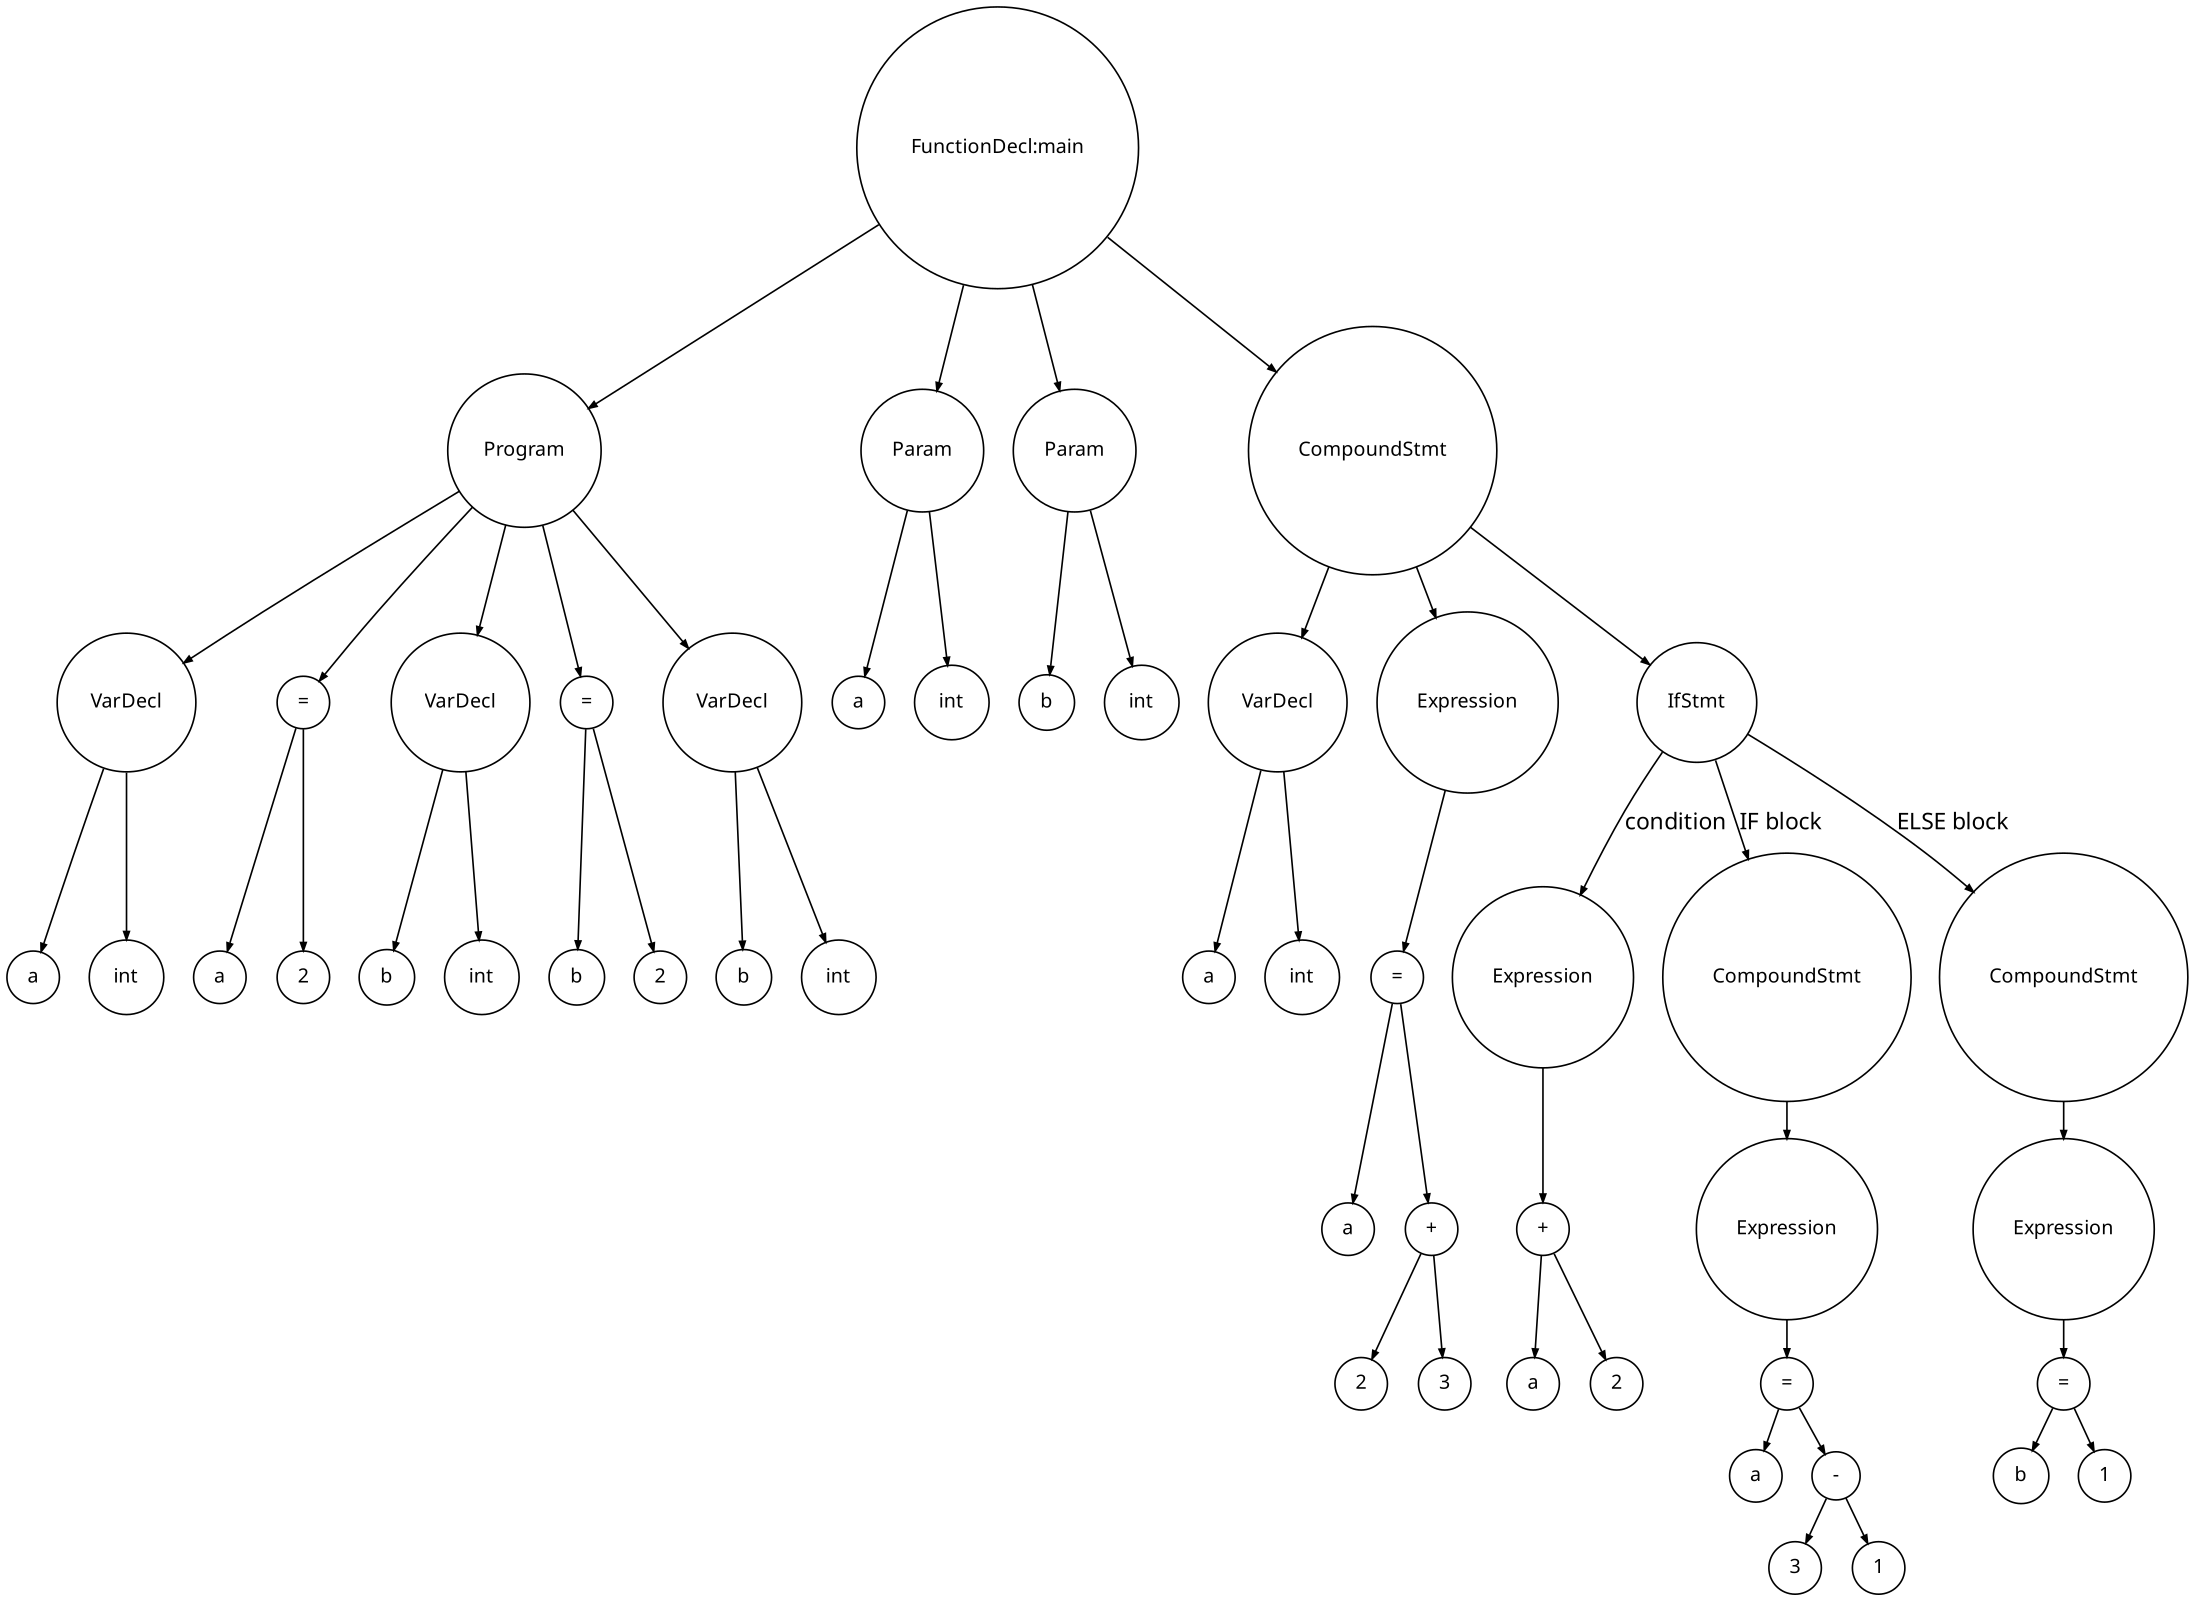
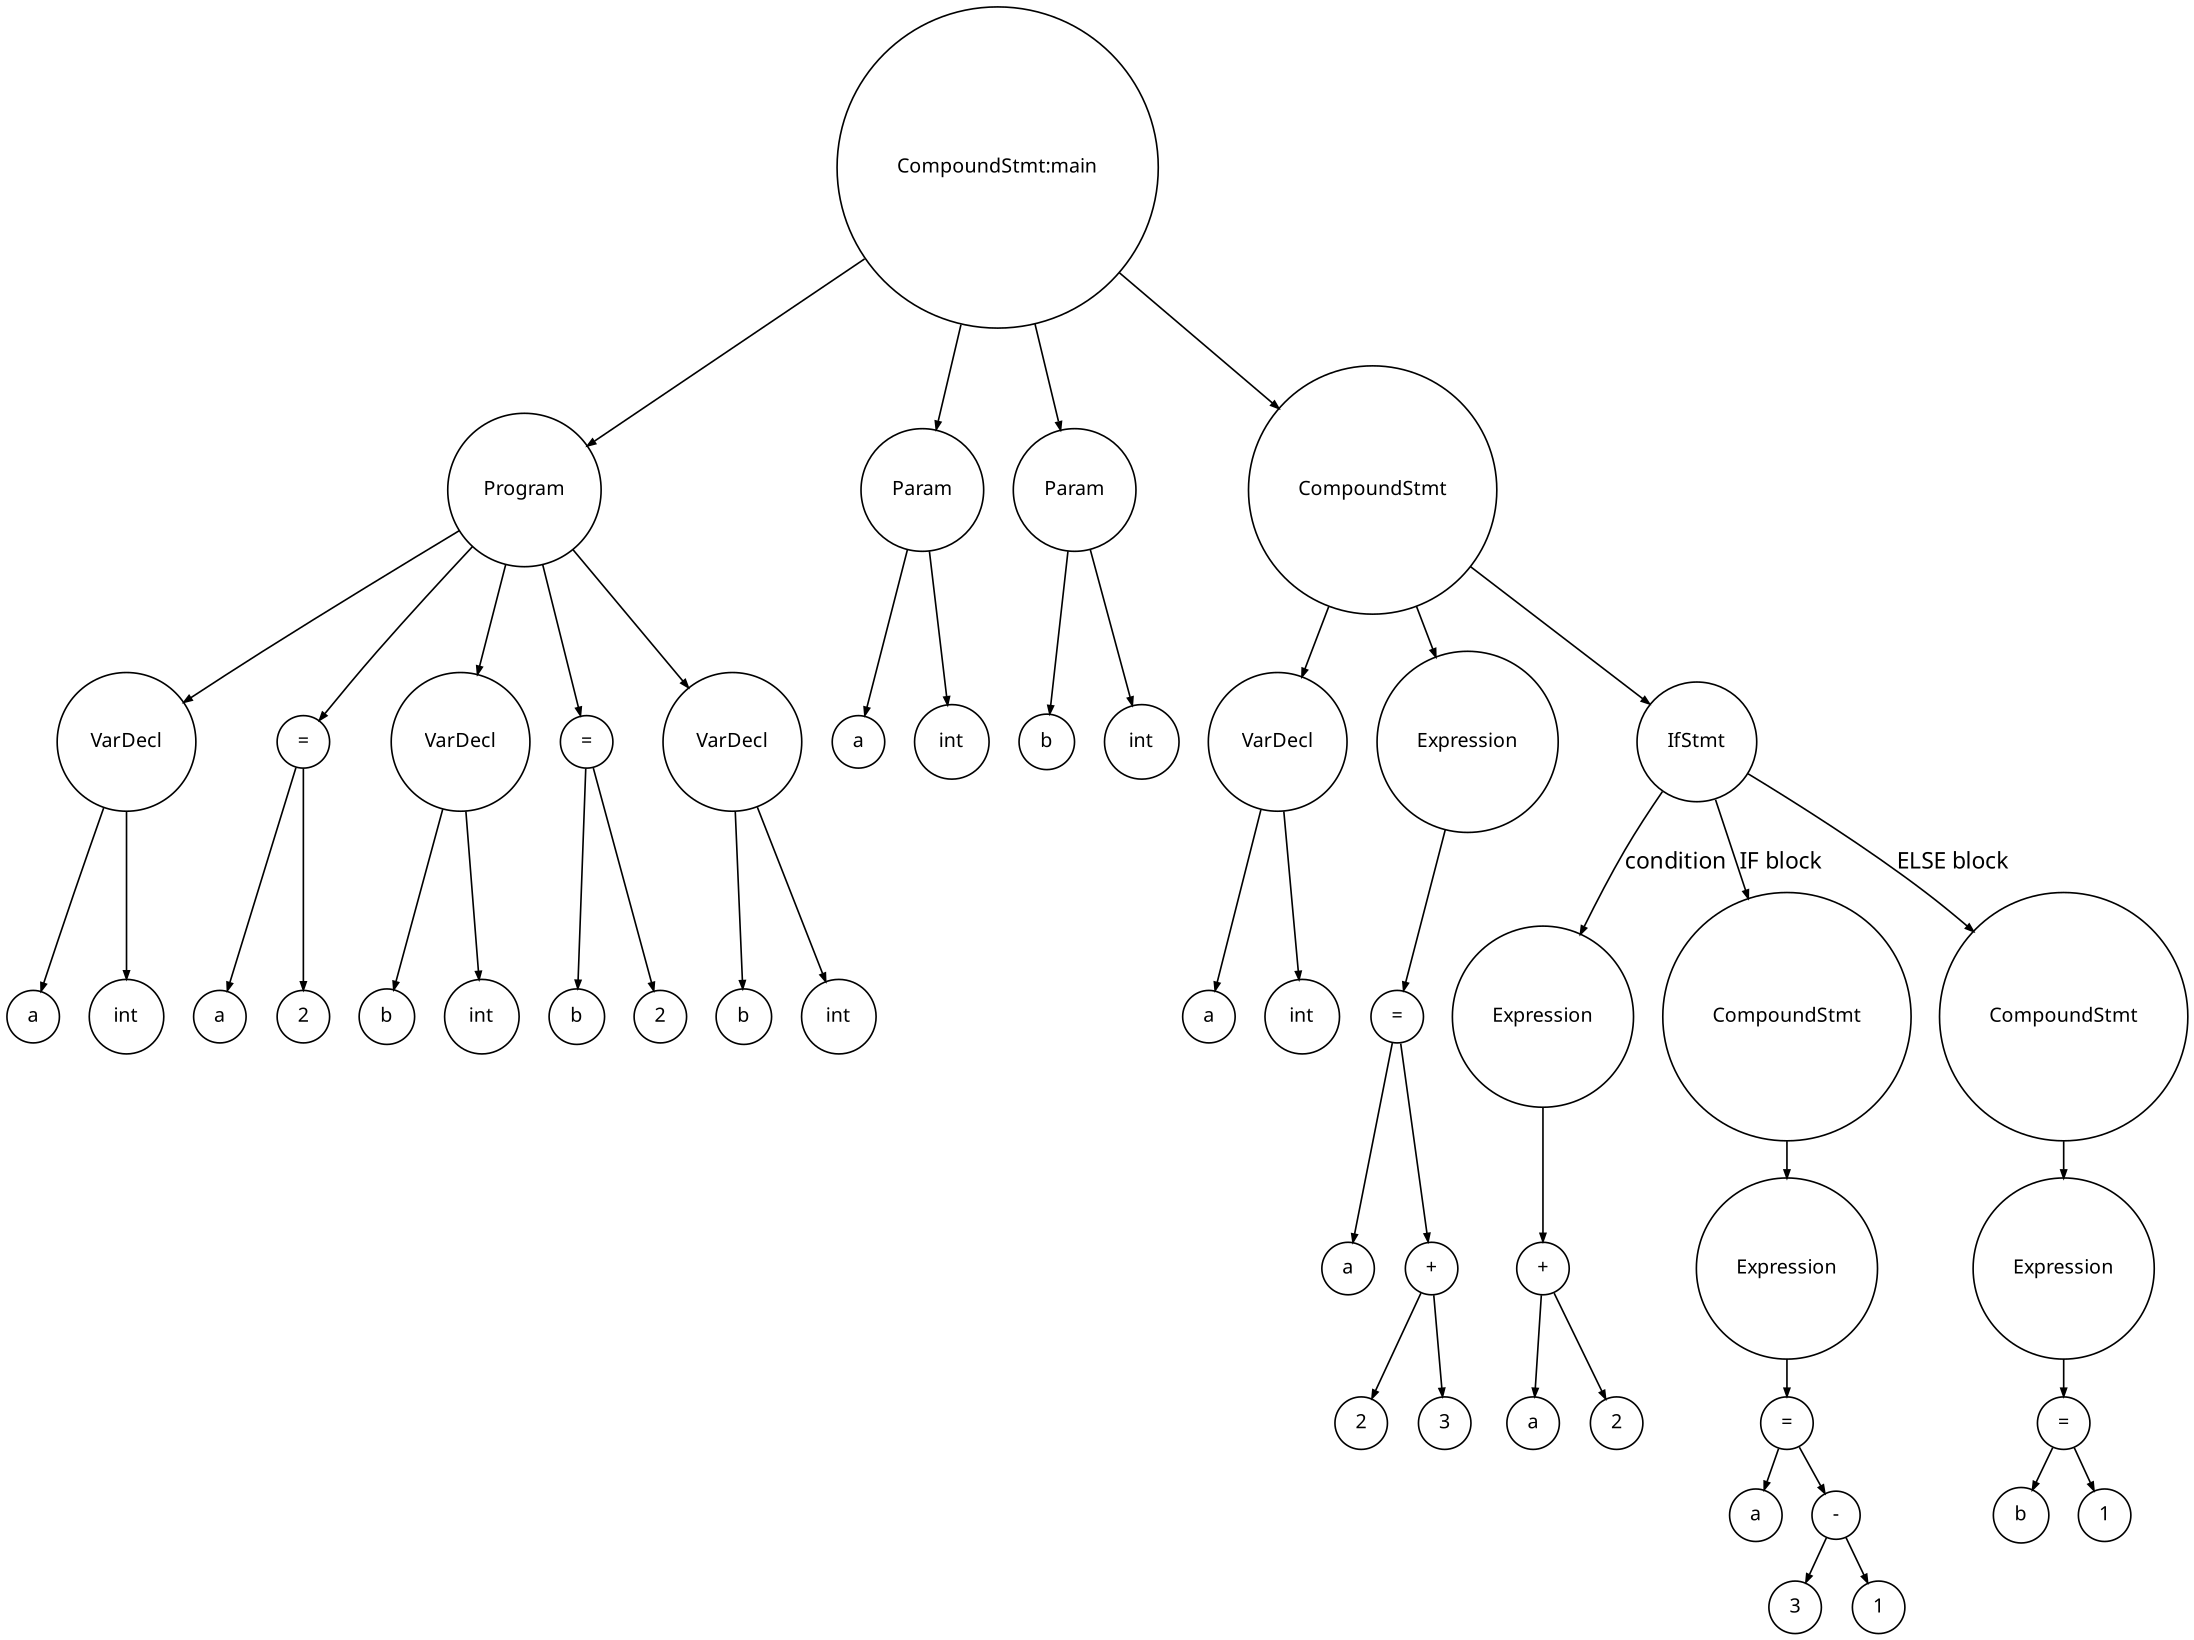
  digraph {
    fontname="Noto Sans"
    ranksep=.3
    node [fontname="Noto Sans" fontsize=12 shape=circle]
    edge [arrowsize=.5 fontname="Noto Sans"]
    n1 [height=.1 label=Program]
    n2 [height=.1 label=VarDecl]
    n3 [height=.1 label="="]
    n4 [height=.1 label=VarDecl]
    n5 [height=.1 label="="]
    n6 [height=.1 label=VarDecl]
    n7 [height=.1 label=a]
    n8 [height=.1 label=int]
    n9 [height=.1 label=a]
    n10 [height=.1 label=2]
    n11 [height=.1 label=b]
    n12 [height=.1 label=int]
    n13 [height=.1 label=b]
    n14 [height=.1 label=2]
    n15 [height=.1 label=b]
    n16 [height=.1 label=int]
-   n17 [height=.1 label="FunctionDecl:main"]
+   n17 [height=.1 label="CompoundStmt:main"]
    n18 [height=.1 label=Param]
    n19 [height=.1 label=Param]
    n20 [height=.1 label=CompoundStmt]
    n21 [height=.1 label=a]
    n22 [height=.1 label=int]
    n23 [height=.1 label=b]
    n24 [height=.1 label=int]
    n25 [height=.1 label=VarDecl]
    n26 [height=.1 label=Expression]
    n27 [height=.1 label=IfStmt]
    n28 [height=.1 label=a]
    n29 [height=.1 label=int]
    n30 [height=.1 label="="]
    n31 [height=.1 label=Expression]
    n32 [height=.1 label=CompoundStmt]
    n33 [height=.1 label=CompoundStmt]
    n34 [height=.1 label=a]
    n35 [height=.1 label="+"]
    n36 [height=.1 label=2]
    n37 [height=.1 label=3]
    n38 [height=.1 label="+"]
    n39 [height=.1 label=Expression]
    n40 [height=.1 label=Expression]
    n41 [height=.1 label=a]
    n42 [height=.1 label=2]
    n43 [height=.1 label="="]
    n44 [height=.1 label=a]
    n45 [height=.1 label="-"]
    n46 [height=.1 label=3]
    n47 [height=.1 label=1]
    n48 [height=.1 label="="]
    n49 [height=.1 label=b]
    n50 [height=.1 label=1]
    n1 -> n2
    n1 -> n3
    n1 -> n4
    n1 -> n5
    n1 -> n6
    n2 -> n7
    n2 -> n8
    n3 -> n9
    n3 -> n10
    n4 -> n11
    n4 -> n12
    n5 -> n13
    n5 -> n14
    n6 -> n15
    n6 -> n16
    n17 -> n1
    n17 -> n18
    n17 -> n19
    n17 -> n20
    n18 -> n21
    n18 -> n22
    n19 -> n23
    n19 -> n24
    n20 -> n25
    n20 -> n26
    n20 -> n27
    n25 -> n28
    n25 -> n29
    n26 -> n30
    n27 -> n31 [label=condition]
    n27 -> n32 [label="IF block"]
    n27 -> n33 [label="ELSE block"]
    n30 -> n34
    n30 -> n35
    n31 -> n38
    n32 -> n39
    n33 -> n40
    n35 -> n36
    n35 -> n37
    n38 -> n41
    n38 -> n42
    n39 -> n43
    n40 -> n48
    n43 -> n44
    n43 -> n45
    n45 -> n46
    n45 -> n47
    n48 -> n49
    n48 -> n50
  }
